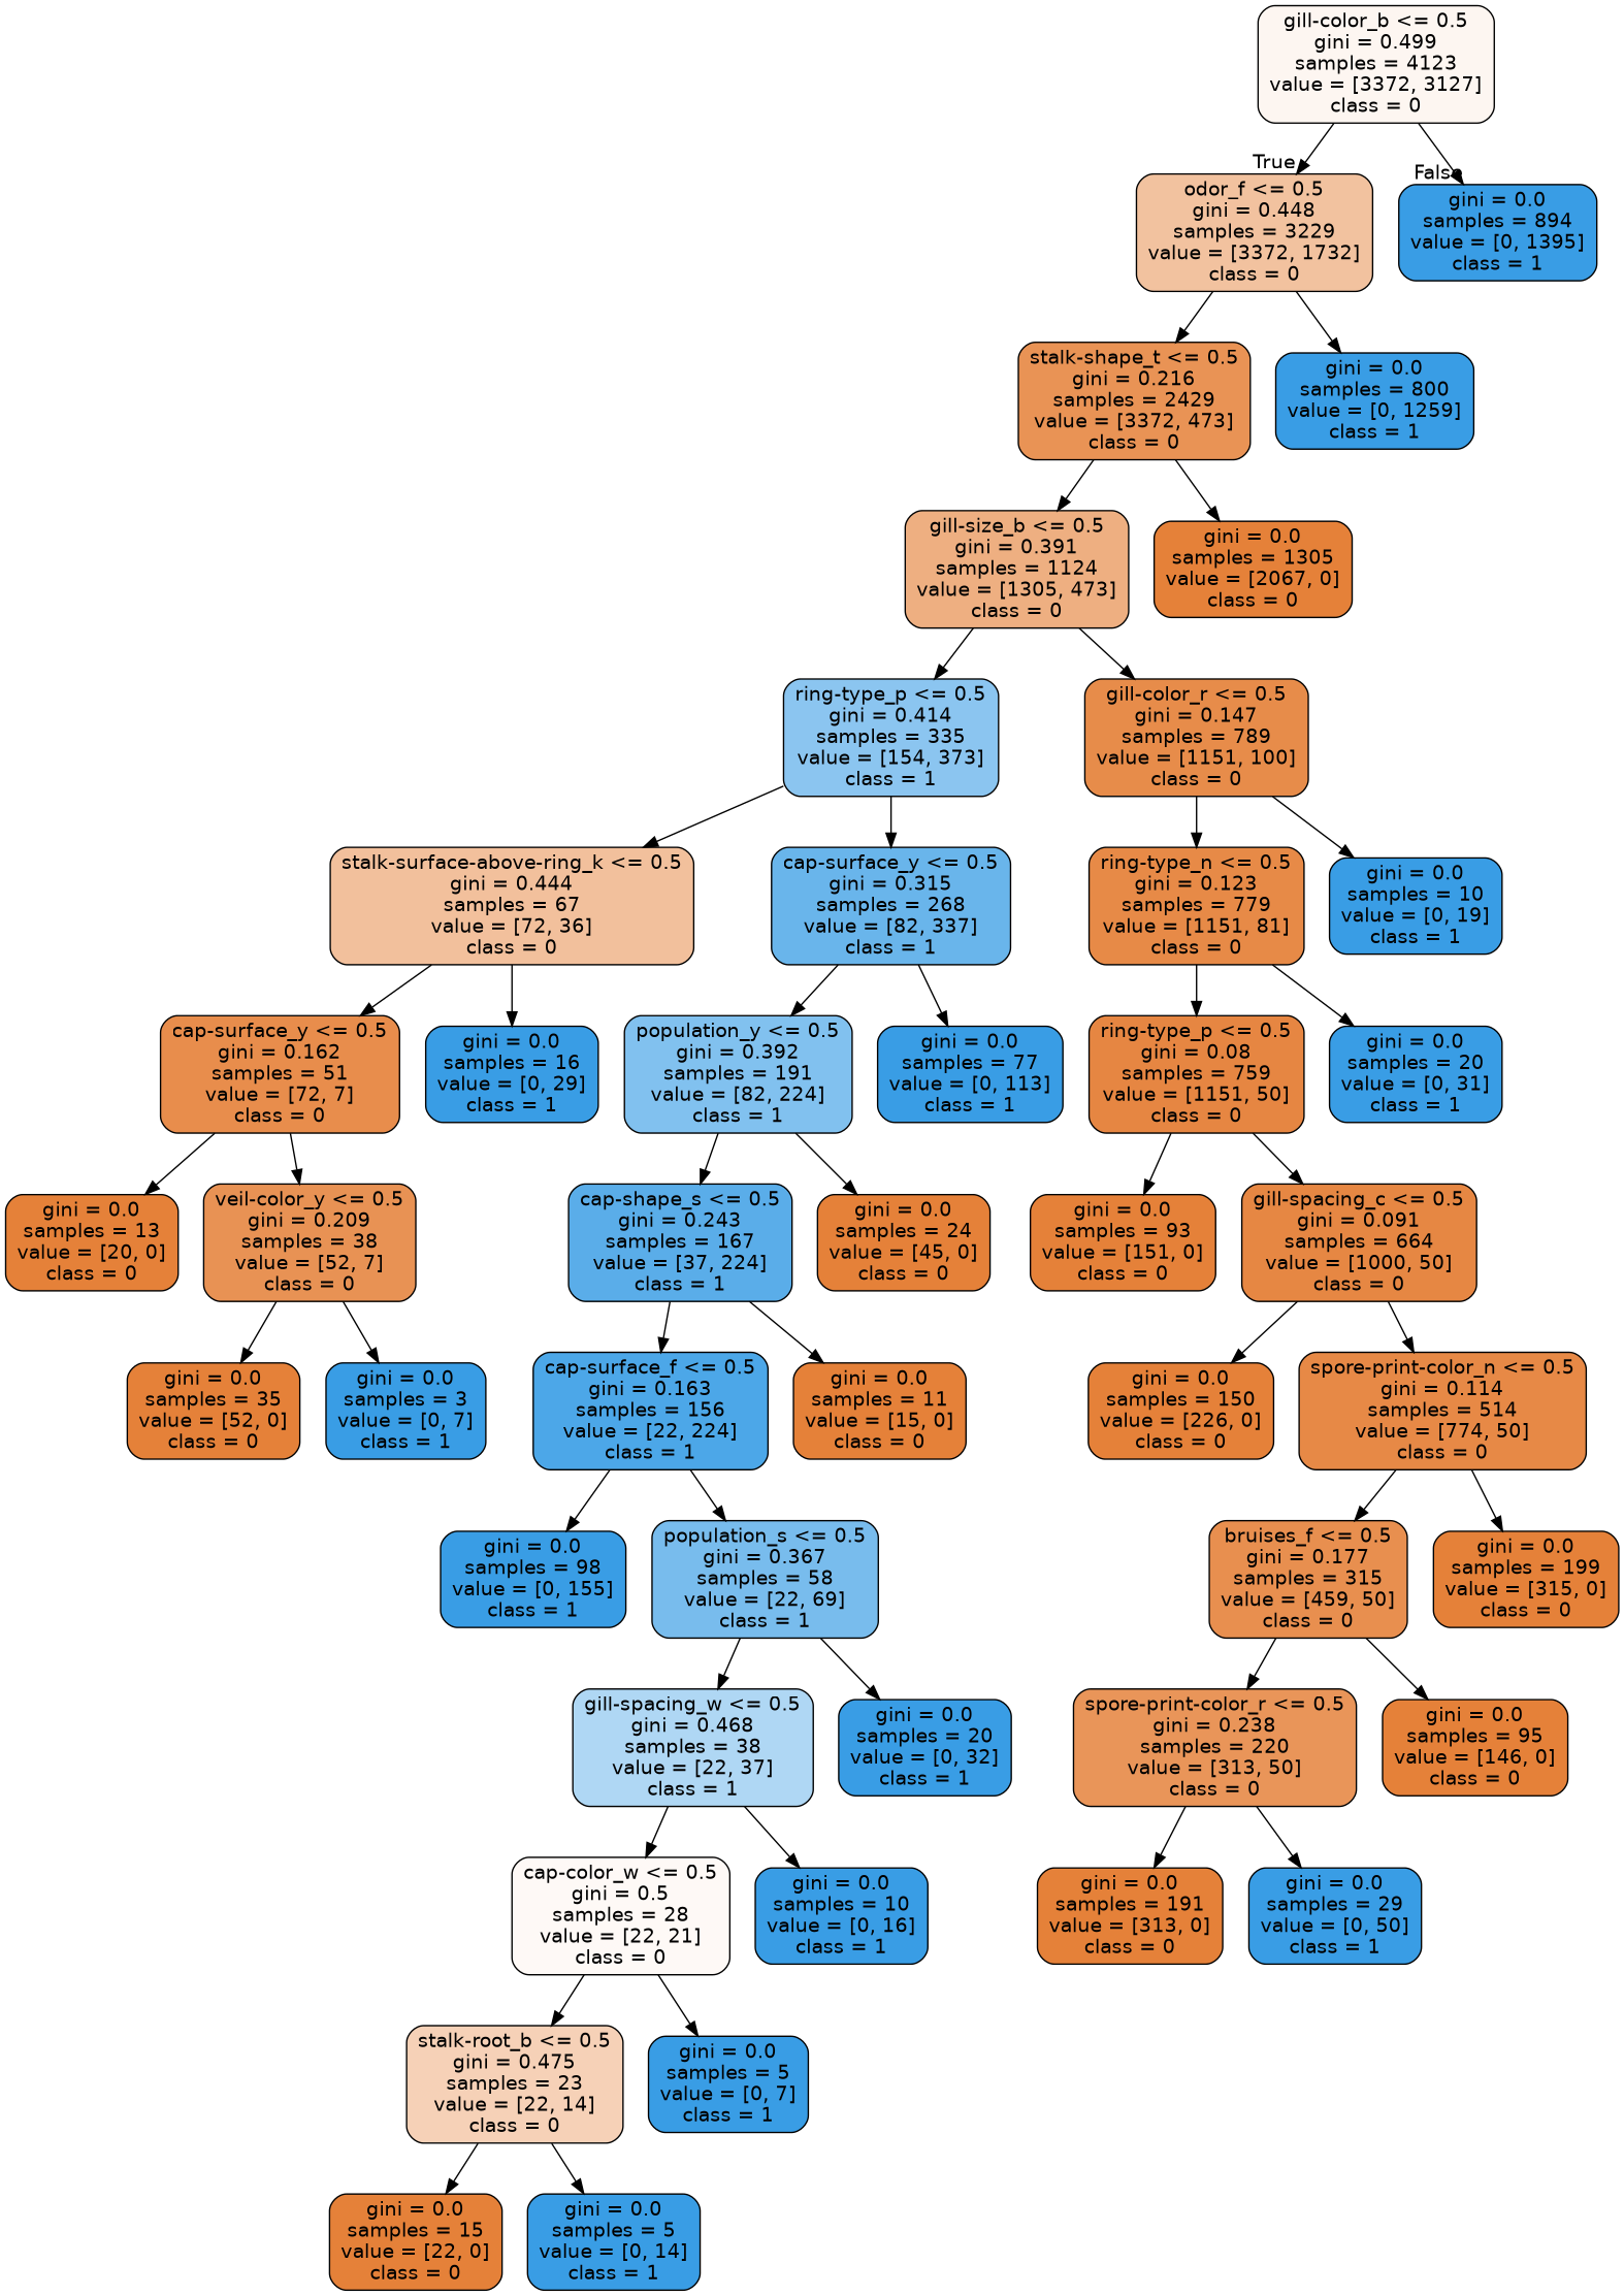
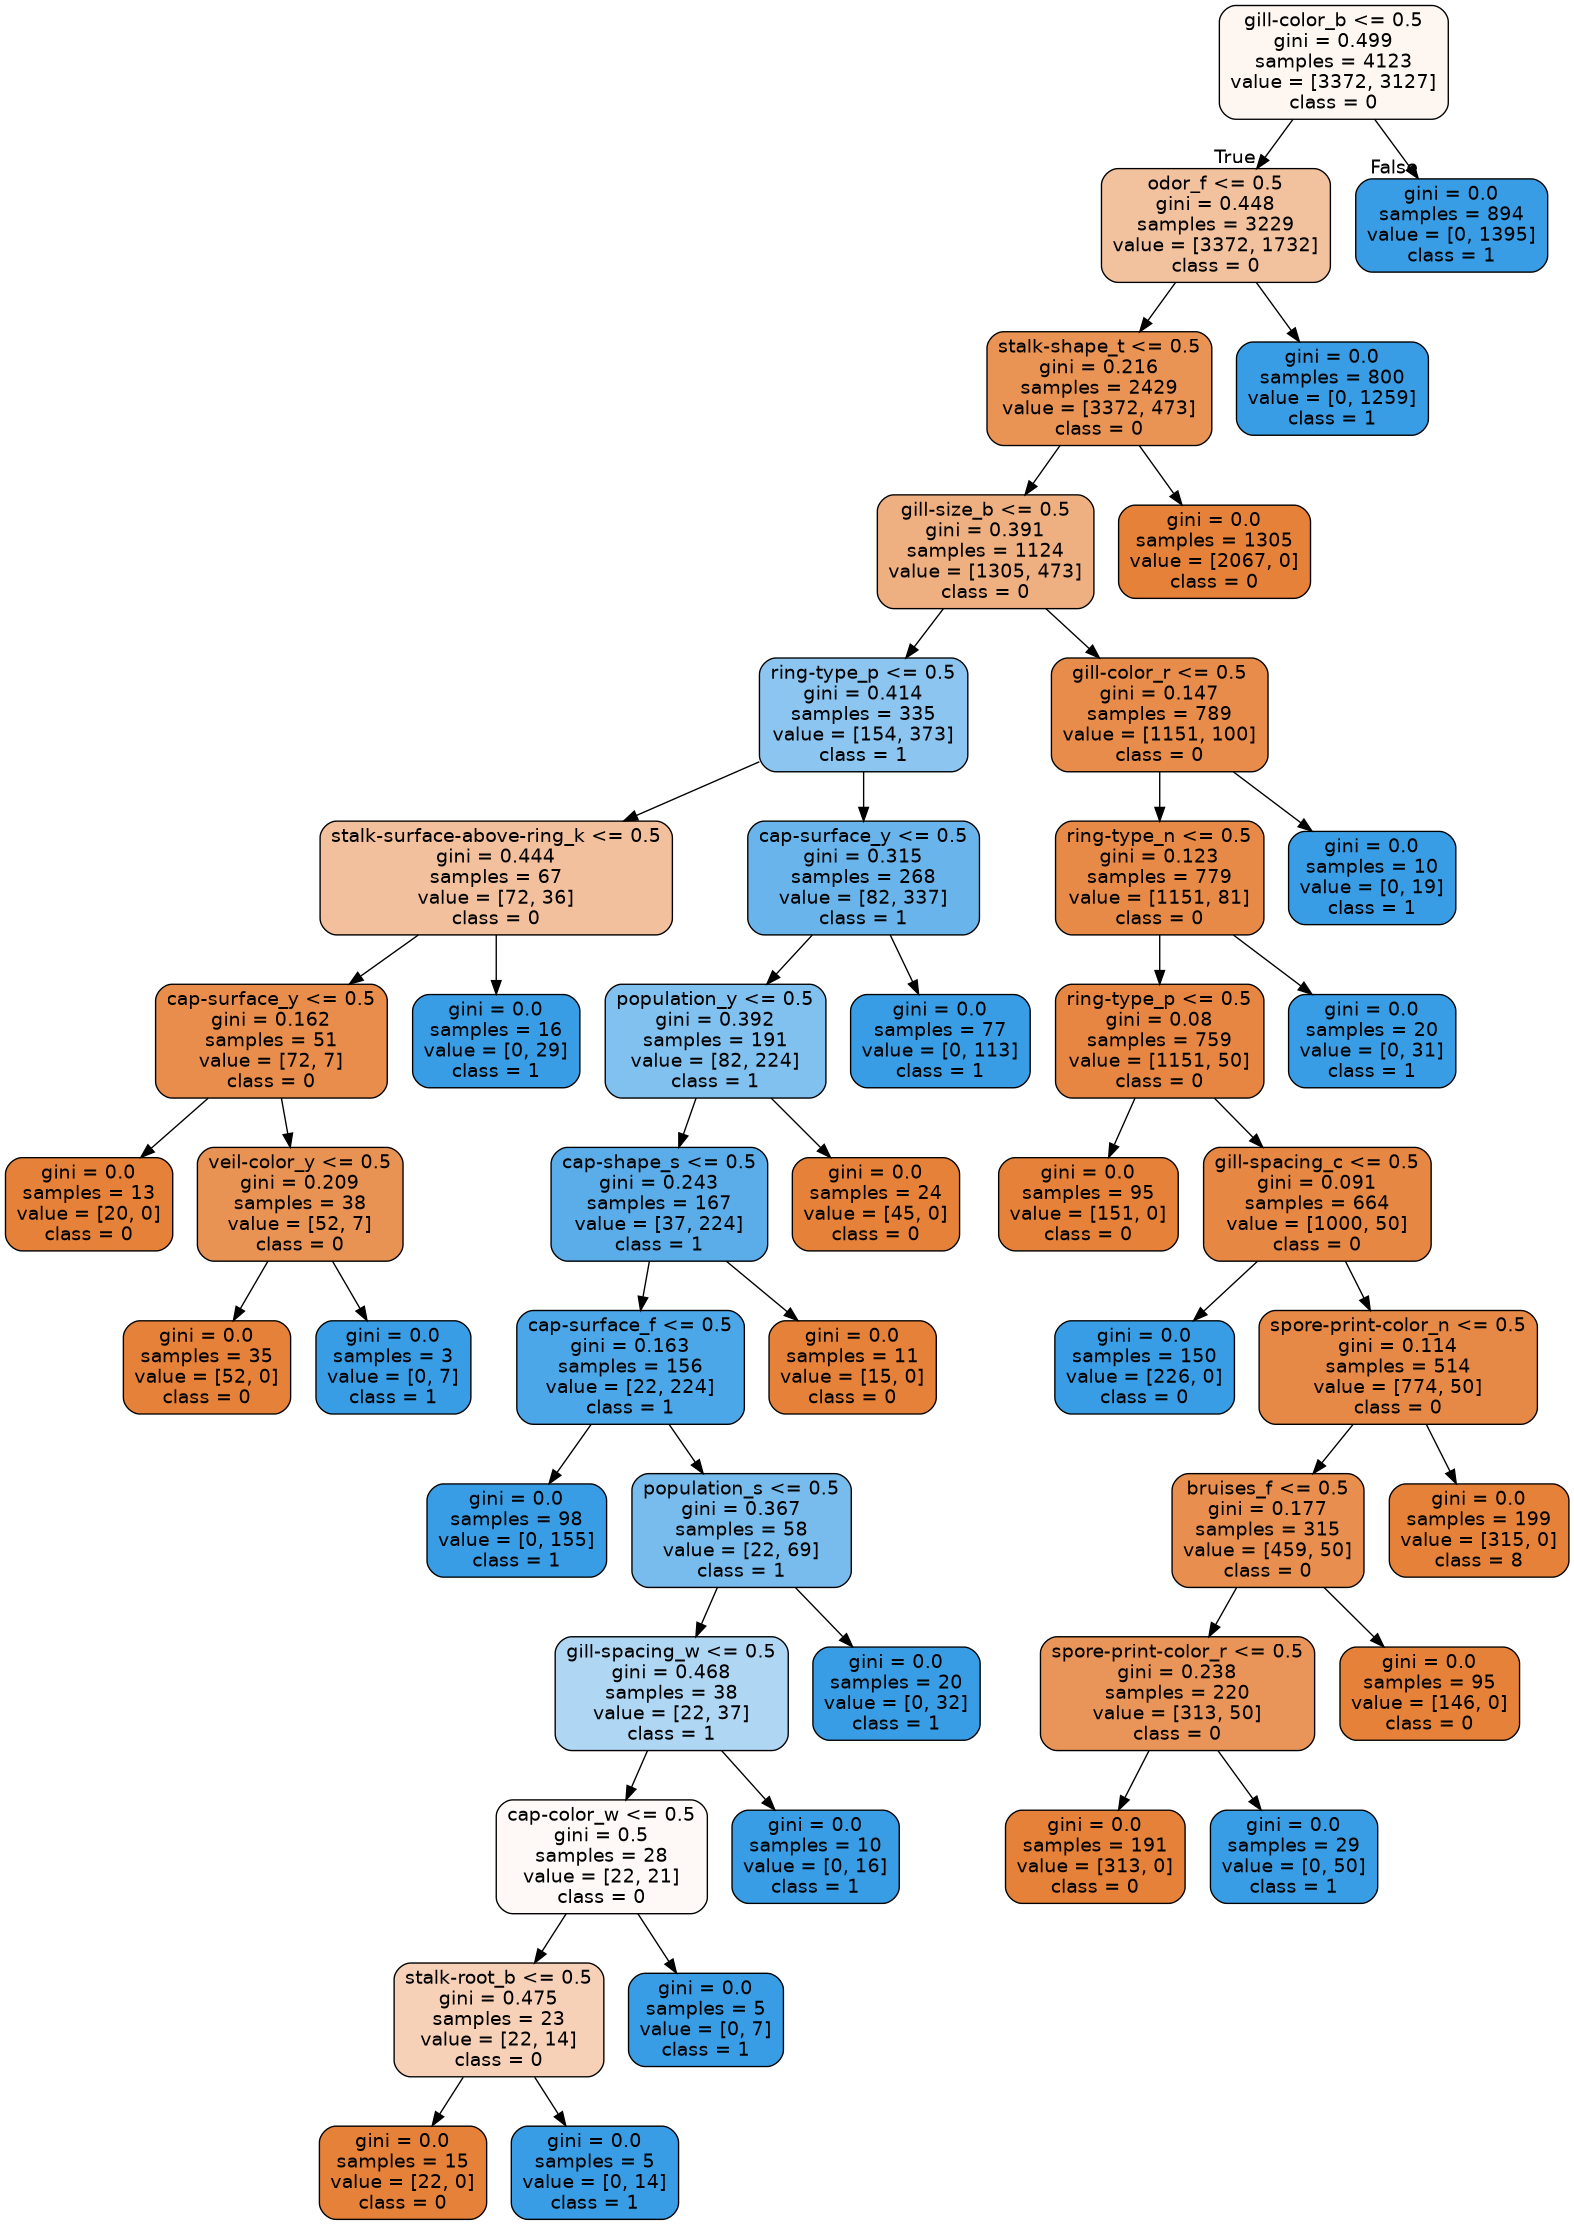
  digraph {
    node [color=black fillcolor="#399de5" fontname=helvetica shape=box style="filled, rounded"]
    edge [fontname=helvetica]
    n1 [fillcolor="#fdf6f1" label="gill-color_b <= 0.5\ngini = 0.499\nsamples = 4123\nvalue = [3372, 3127]\nclass = 0"]
    n2 [fillcolor="#f2c29f" label="odor_f <= 0.5\ngini = 0.448\nsamples = 3229\nvalue = [3372, 1732]\nclass = 0"]
    n3 [label="gini = 0.0\nsamples = 894\nvalue = [0, 1395]\nclass = 1"]
    n4 [fillcolor="#e99355" label="stalk-shape_t <= 0.5\ngini = 0.216\nsamples = 2429\nvalue = [3372, 473]\nclass = 0"]
    n5 [label="gini = 0.0\nsamples = 800\nvalue = [0, 1259]\nclass = 1"]
    n6 [fillcolor="#eeaf81" label="gill-size_b <= 0.5\ngini = 0.391\nsamples = 1124\nvalue = [1305, 473]\nclass = 0"]
    n7 [fillcolor="#e58139" label="gini = 0.0\nsamples = 1305\nvalue = [2067, 0]\nclass = 0"]
    n8 [fillcolor="#8bc5f0" label="ring-type_p <= 0.5\ngini = 0.414\nsamples = 335\nvalue = [154, 373]\nclass = 1"]
    n9 [fillcolor="#e78c4a" label="gill-color_r <= 0.5\ngini = 0.147\nsamples = 789\nvalue = [1151, 100]\nclass = 0"]
    n10 [fillcolor="#f2c09c" label="stalk-surface-above-ring_k <= 0.5\ngini = 0.444\nsamples = 67\nvalue = [72, 36]\nclass = 0"]
    n11 [fillcolor="#69b5eb" label="cap-surface_y <= 0.5\ngini = 0.315\nsamples = 268\nvalue = [82, 337]\nclass = 1"]
    n12 [fillcolor="#e78a47" label="ring-type_n <= 0.5\ngini = 0.123\nsamples = 779\nvalue = [1151, 81]\nclass = 0"]
    n13 [label="gini = 0.0\nsamples = 10\nvalue = [0, 19]\nclass = 1"]
    n14 [fillcolor="#e88d4c" label="cap-surface_y <= 0.5\ngini = 0.162\nsamples = 51\nvalue = [72, 7]\nclass = 0"]
    n15 [label="gini = 0.0\nsamples = 16\nvalue = [0, 29]\nclass = 1"]
    n16 [fillcolor="#81c1ef" label="population_y <= 0.5\ngini = 0.392\nsamples = 191\nvalue = [82, 224]\nclass = 1"]
    n17 [label="gini = 0.0\nsamples = 77\nvalue = [0, 113]\nclass = 1"]
    n18 [fillcolor="#e58139" label="gini = 0.0\nsamples = 13\nvalue = [20, 0]\nclass = 0"]
    n19 [fillcolor="#e89254" label="veil-color_y <= 0.5\ngini = 0.209\nsamples = 38\nvalue = [52, 7]\nclass = 0"]
    n20 [fillcolor="#e58139" label="gini = 0.0\nsamples = 35\nvalue = [52, 0]\nclass = 0"]
    n21 [label="gini = 0.0\nsamples = 3\nvalue = [0, 7]\nclass = 1"]
    n22 [fillcolor="#5aade9" label="cap-shape_s <= 0.5\ngini = 0.243\nsamples = 167\nvalue = [37, 224]\nclass = 1"]
    n23 [fillcolor="#e58139" label="gini = 0.0\nsamples = 24\nvalue = [45, 0]\nclass = 0"]
    n24 [fillcolor="#4ca7e8" label="cap-surface_f <= 0.5\ngini = 0.163\nsamples = 156\nvalue = [22, 224]\nclass = 1"]
    n25 [fillcolor="#e58139" label="gini = 0.0\nsamples = 11\nvalue = [15, 0]\nclass = 0"]
    n26 [label="gini = 0.0\nsamples = 98\nvalue = [0, 155]\nclass = 1"]
    n27 [fillcolor="#78bced" label="population_s <= 0.5\ngini = 0.367\nsamples = 58\nvalue = [22, 69]\nclass = 1"]
    n28 [fillcolor="#afd7f4" label="gill-spacing_w <= 0.5\ngini = 0.468\nsamples = 38\nvalue = [22, 37]\nclass = 1"]
    n29 [label="gini = 0.0\nsamples = 20\nvalue = [0, 32]\nclass = 1"]
    n30 [fillcolor="#fef9f6" label="cap-color_w <= 0.5\ngini = 0.5\nsamples = 28\nvalue = [22, 21]\nclass = 0"]
    n31 [label="gini = 0.0\nsamples = 10\nvalue = [0, 16]\nclass = 1"]
    n32 [fillcolor="#f6d1b7" label="stalk-root_b <= 0.5\ngini = 0.475\nsamples = 23\nvalue = [22, 14]\nclass = 0"]
    n33 [label="gini = 0.0\nsamples = 5\nvalue = [0, 7]\nclass = 1"]
    n34 [fillcolor="#e58139" label="gini = 0.0\nsamples = 15\nvalue = [22, 0]\nclass = 0"]
    n35 [label="gini = 0.0\nsamples = 5\nvalue = [0, 14]\nclass = 1"]
    n36 [fillcolor="#e68642" label="ring-type_p <= 0.5\ngini = 0.08\nsamples = 759\nvalue = [1151, 50]\nclass = 0"]
    n37 [label="gini = 0.0\nsamples = 20\nvalue = [0, 31]\nclass = 1"]
-   n38 [fillcolor="#e58139" label="gini = 0.0\nsamples = 93\nvalue = [151, 0]\nclass = 0"]
+   n38 [fillcolor="#e58139" label="gini = 0.0\nsamples = 95\nvalue = [151, 0]\nclass = 0"]
    n39 [fillcolor="#e68743" label="gill-spacing_c <= 0.5\ngini = 0.091\nsamples = 664\nvalue = [1000, 50]\nclass = 0"]
-   n40 [fillcolor="#e58139" label="gini = 0.0\nsamples = 150\nvalue = [226, 0]\nclass = 0"]
+   n40 [label="gini = 0.0\nsamples = 150\nvalue = [226, 0]\nclass = 0"]
    n41 [fillcolor="#e78946" label="spore-print-color_n <= 0.5\ngini = 0.114\nsamples = 514\nvalue = [774, 50]\nclass = 0"]
    n42 [fillcolor="#e88f4f" label="bruises_f <= 0.5\ngini = 0.177\nsamples = 315\nvalue = [459, 50]\nclass = 0"]
-   n43 [fillcolor="#e58139" label="gini = 0.0\nsamples = 199\nvalue = [315, 0]\nclass = 0"]
+   n43 [fillcolor="#e58139" label="gini = 0.0\nsamples = 199\nvalue = [315, 0]\nclass = 8"]
    n44 [fillcolor="#e99559" label="spore-print-color_r <= 0.5\ngini = 0.238\nsamples = 220\nvalue = [313, 50]\nclass = 0"]
    n45 [fillcolor="#e58139" label="gini = 0.0\nsamples = 95\nvalue = [146, 0]\nclass = 0"]
    n46 [fillcolor="#e58139" label="gini = 0.0\nsamples = 191\nvalue = [313, 0]\nclass = 0"]
    n47 [label="gini = 0.0\nsamples = 29\nvalue = [0, 50]\nclass = 1"]
    n1 -> n2 [headlabel=True labelangle=45 labeldistance=2.5]
    n1 -> n3 [headlabel=False labelangle=-45 labeldistance=2.5]
    n2 -> n4
    n2 -> n5
    n4 -> n6
    n4 -> n7
    n6 -> n8
    n6 -> n9
    n8 -> n10
    n8 -> n11
    n9 -> n12
    n9 -> n13
    n10 -> n14
    n10 -> n15
    n11 -> n16
    n11 -> n17
    n12 -> n36
    n12 -> n37
    n14 -> n18
    n14 -> n19
    n16 -> n22
    n16 -> n23
    n19 -> n20
    n19 -> n21
    n22 -> n24
    n22 -> n25
    n24 -> n26
    n24 -> n27
    n27 -> n28
    n27 -> n29
    n28 -> n30
    n28 -> n31
    n30 -> n32
    n30 -> n33
    n32 -> n34
    n32 -> n35
    n36 -> n38
    n36 -> n39
    n39 -> n40
    n39 -> n41
    n41 -> n42
    n41 -> n43
    n42 -> n44
    n42 -> n45
    n44 -> n46
    n44 -> n47
  }
